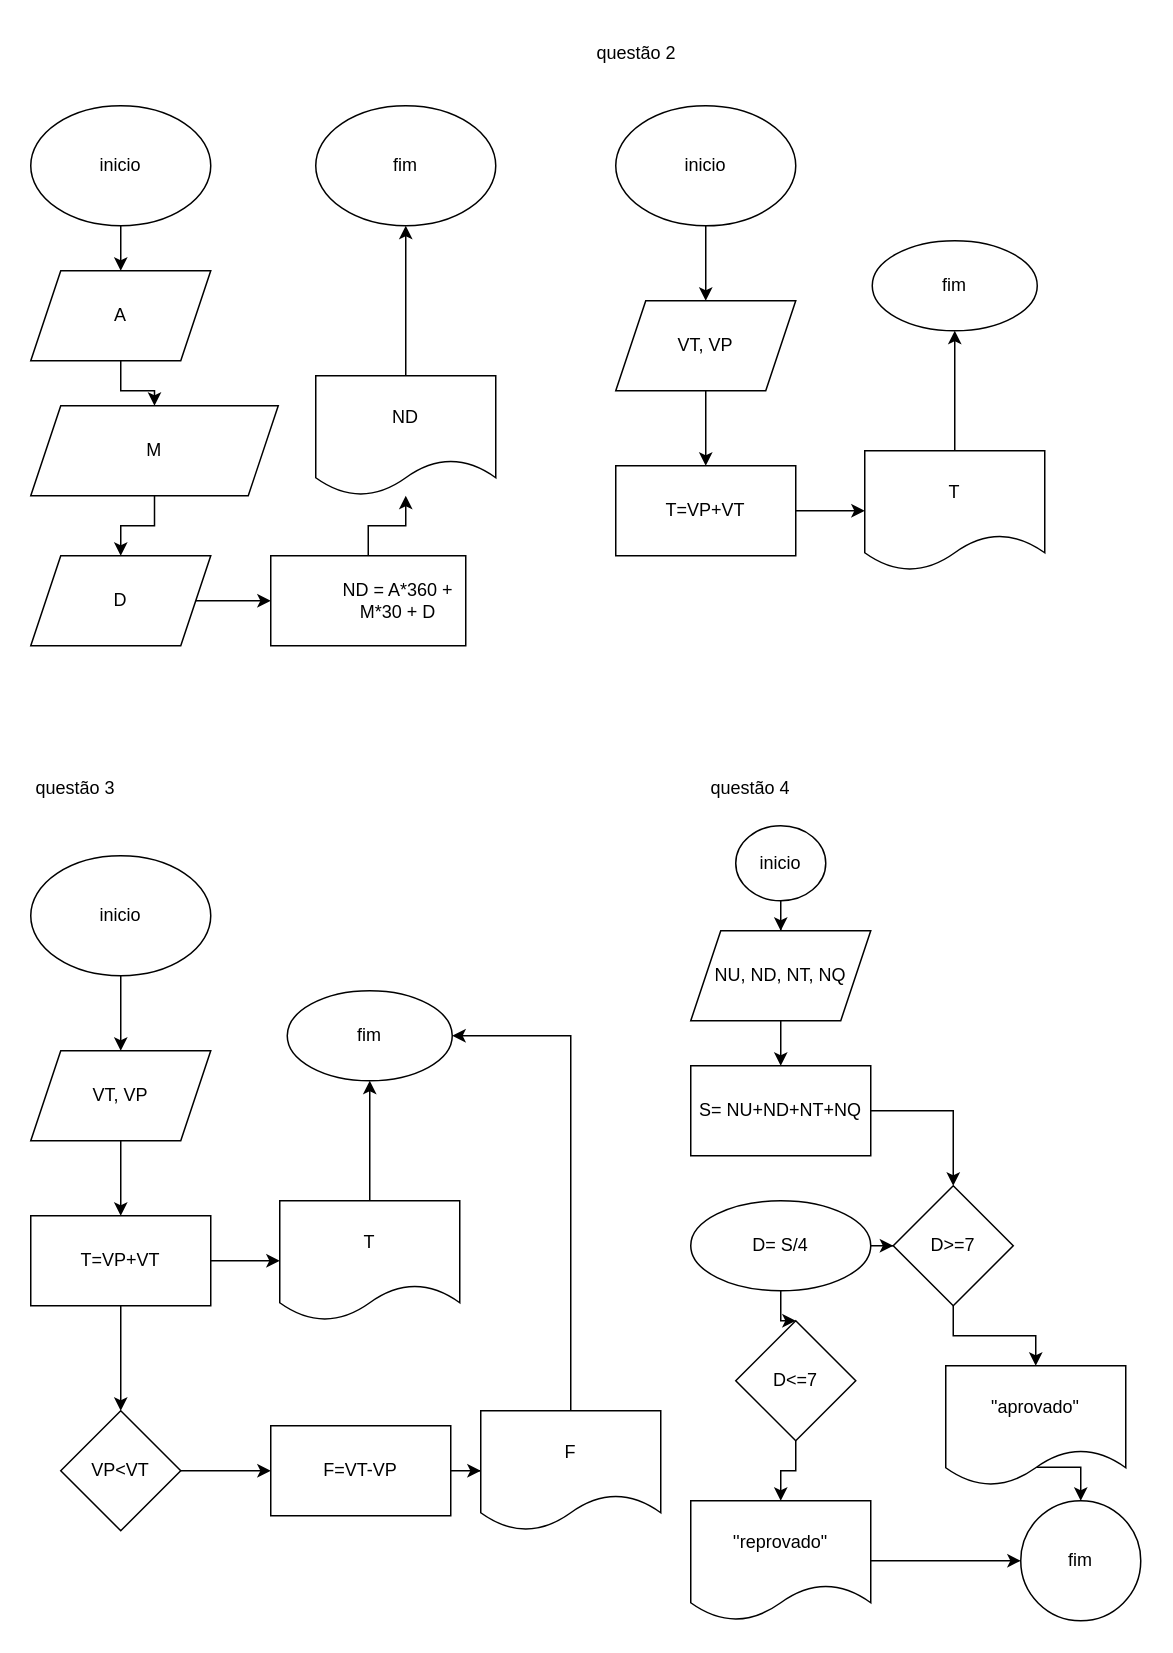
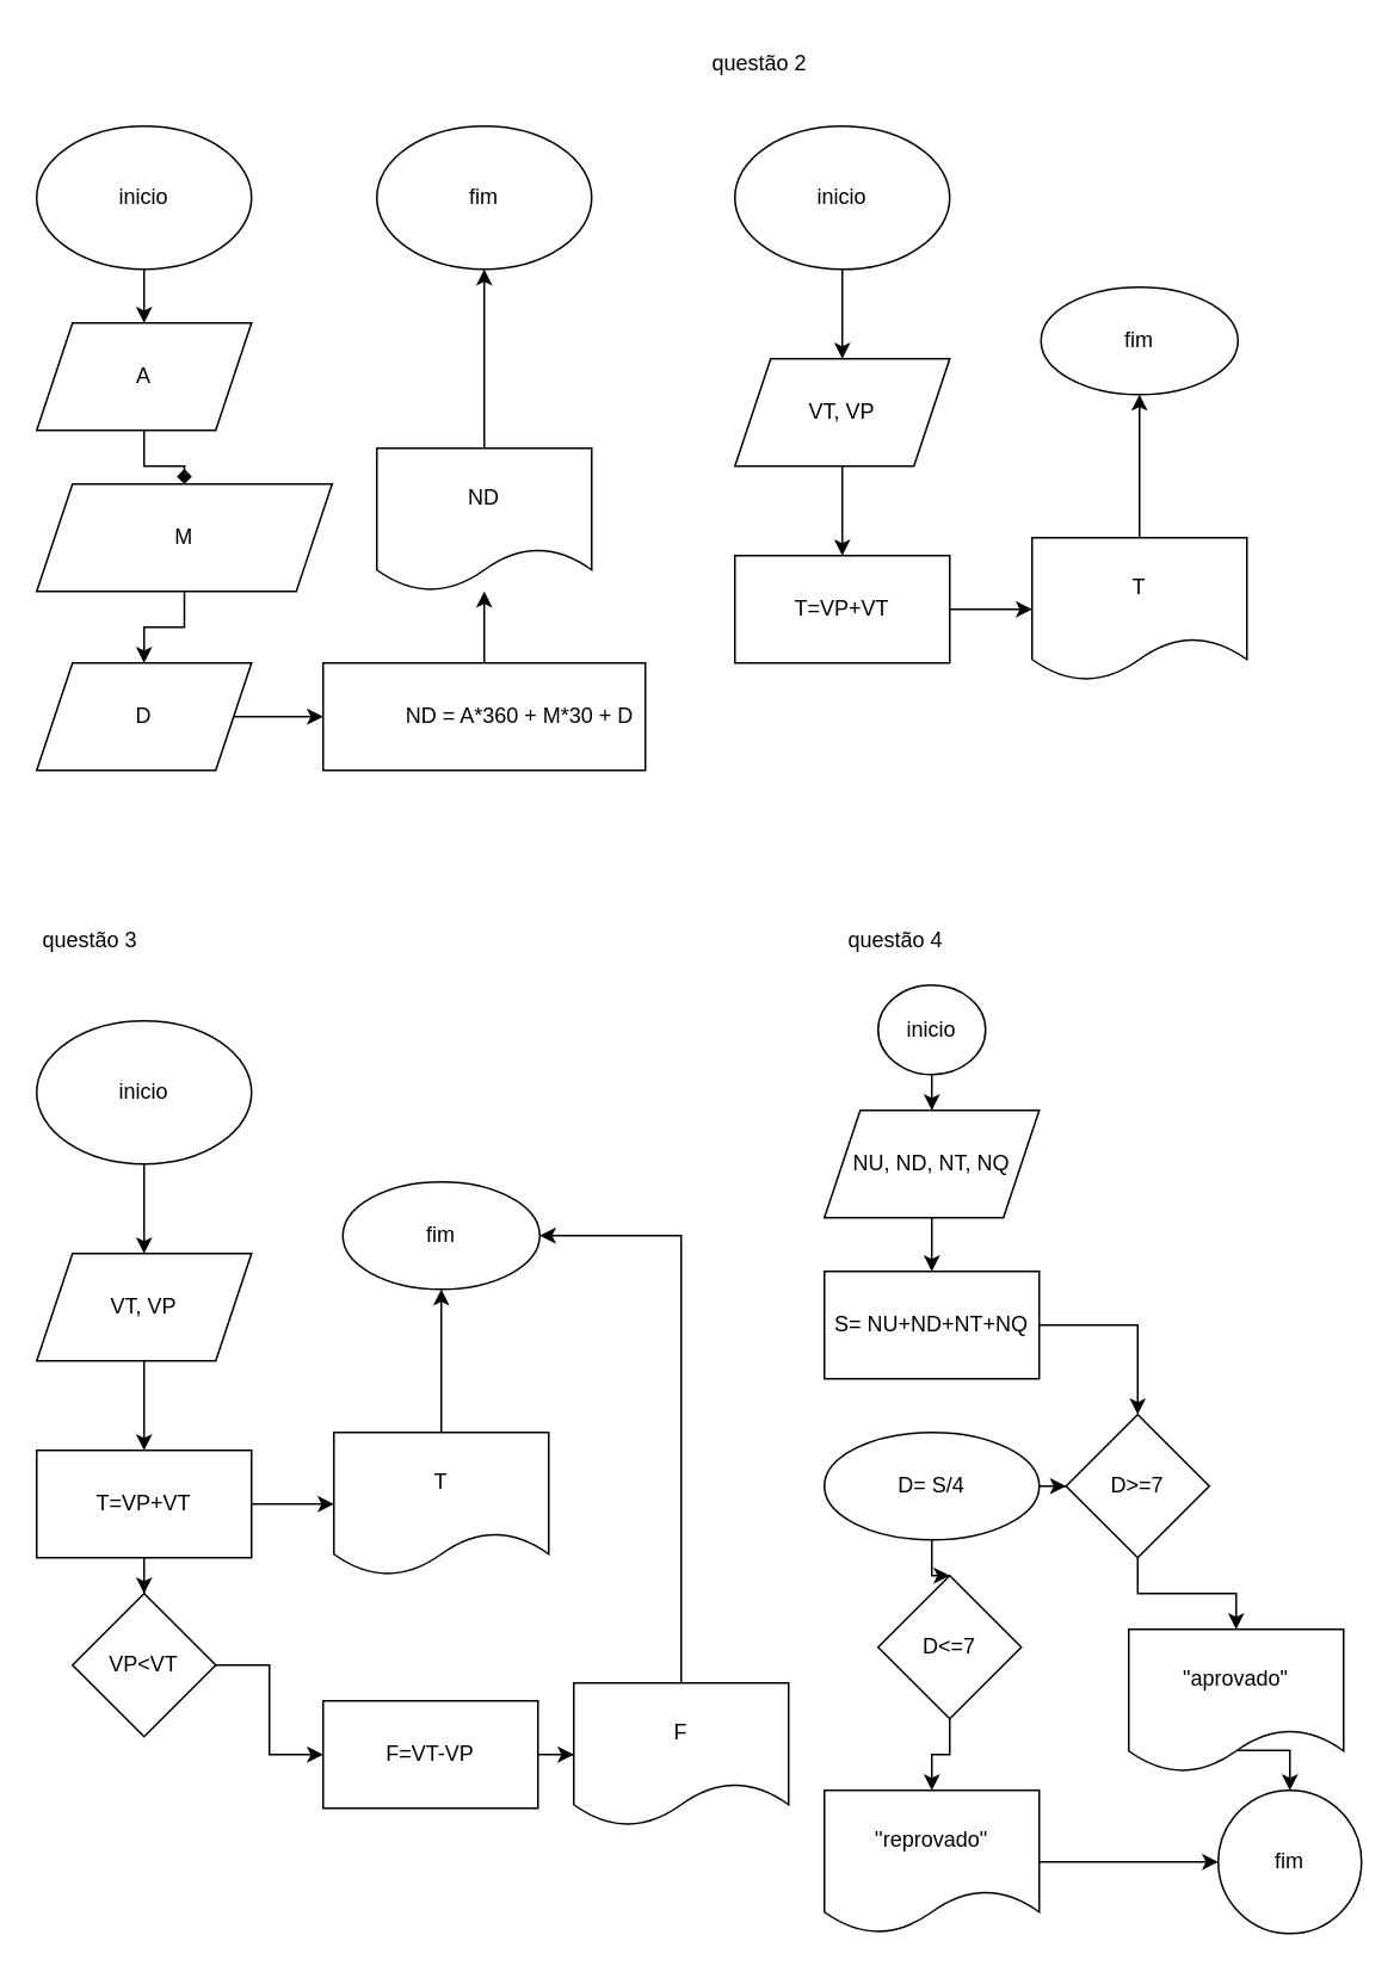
  <mxCell id="0" />
  <mxCell id="1" parent="0" />
  <mxCell id="2" value="" style="edgeStyle=orthogonalEdgeStyle;rounded=0;orthogonalLoop=1;jettySize=auto;html=1;" edge="1" parent="1" source="3" target="5"><mxGeometry relative="1" as="geometry" /></mxCell>
  <mxCell id="3" value="inicio" style="ellipse;whiteSpace=wrap;html=1;" vertex="1" parent="1"><mxGeometry x="20" y="70" width="120" height="80" as="geometry" /></mxCell>
- <mxCell id="4" value="" style="edgeStyle=orthogonalEdgeStyle;rounded=0;orthogonalLoop=1;jettySize=auto;html=1;" edge="1" parent="1" source="5" target="7"><mxGeometry relative="1" as="geometry" /></mxCell>
+ <mxCell id="4" value="" style="edgeStyle=orthogonalEdgeStyle;rounded=0;orthogonalLoop=1;jettySize=auto;html=1;endArrow=diamond;" edge="1" parent="1" source="5" target="7"><mxGeometry relative="1" as="geometry" /></mxCell>
  <mxCell id="5" value="A" style="shape=parallelogram;perimeter=parallelogramPerimeter;whiteSpace=wrap;html=1;fixedSize=1;" vertex="1" parent="1"><mxGeometry x="20" y="180" width="120" height="60" as="geometry" /></mxCell>
  <mxCell id="6" value="" style="edgeStyle=orthogonalEdgeStyle;rounded=0;orthogonalLoop=1;jettySize=auto;html=1;" edge="1" parent="1" source="7" target="9"><mxGeometry relative="1" as="geometry" /></mxCell>
  <mxCell id="7" value="M" style="shape=parallelogram;perimeter=parallelogramPerimeter;whiteSpace=wrap;html=1;fixedSize=1;" vertex="1" parent="1"><mxGeometry x="20" y="270" width="165" height="60" as="geometry" /></mxCell>
  <mxCell id="8" value="" style="edgeStyle=orthogonalEdgeStyle;rounded=0;orthogonalLoop=1;jettySize=auto;html=1;" edge="1" parent="1" source="9" target="11"><mxGeometry relative="1" as="geometry" /></mxCell>
  <mxCell id="9" value="D" style="shape=parallelogram;perimeter=parallelogramPerimeter;whiteSpace=wrap;html=1;fixedSize=1;" vertex="1" parent="1"><mxGeometry x="20" y="370" width="120" height="60" as="geometry" /></mxCell>
  <mxCell id="10" value="" style="edgeStyle=orthogonalEdgeStyle;rounded=0;orthogonalLoop=1;jettySize=auto;html=1;" edge="1" parent="1" source="11" target="13"><mxGeometry relative="1" as="geometry" /></mxCell>
- <mxCell id="11" value="&lt;blockquote style=&quot;margin: 0 0 0 40px; border: none; padding: 0px;&quot;&gt;ND = A*360 + M*30 + D&lt;/blockquote&gt;" style="whiteSpace=wrap;html=1;" vertex="1" parent="1"><mxGeometry x="180" y="370" width="130" height="60" as="geometry" /></mxCell>
+ <mxCell id="11" value="&lt;blockquote style=&quot;margin: 0 0 0 40px; border: none; padding: 0px;&quot;&gt;ND = A*360 + M*30 + D&lt;/blockquote&gt;" style="whiteSpace=wrap;html=1;" vertex="1" parent="1"><mxGeometry x="180" y="370" width="180" height="60" as="geometry" /></mxCell>
  <mxCell id="12" value="" style="edgeStyle=orthogonalEdgeStyle;rounded=0;orthogonalLoop=1;jettySize=auto;html=1;" edge="1" parent="1" source="13" target="14"><mxGeometry relative="1" as="geometry" /></mxCell>
  <mxCell id="13" value="ND" style="shape=document;whiteSpace=wrap;html=1;boundedLbl=1;" vertex="1" parent="1"><mxGeometry x="210" y="250" width="120" height="80" as="geometry" /></mxCell>
  <mxCell id="14" value="fim" style="ellipse;whiteSpace=wrap;html=1;" vertex="1" parent="1"><mxGeometry x="210" y="70" width="120" height="80" as="geometry" /></mxCell>
  <mxCell id="15" value="questão 2" style="text;html=1;align=center;verticalAlign=middle;whiteSpace=wrap;rounded=0;" vertex="1" parent="1"><mxGeometry x="394" y="20" width="60" height="30" as="geometry" /></mxCell>
  <mxCell id="16" value="" style="edgeStyle=orthogonalEdgeStyle;rounded=0;orthogonalLoop=1;jettySize=auto;html=1;" edge="1" parent="1" source="17" target="19"><mxGeometry relative="1" as="geometry" /></mxCell>
  <mxCell id="17" value="inicio" style="ellipse;whiteSpace=wrap;html=1;" vertex="1" parent="1"><mxGeometry x="410" y="70" width="120" height="80" as="geometry" /></mxCell>
  <mxCell id="18" value="" style="edgeStyle=orthogonalEdgeStyle;rounded=0;orthogonalLoop=1;jettySize=auto;html=1;" edge="1" parent="1" source="19" target="21"><mxGeometry relative="1" as="geometry" /></mxCell>
  <mxCell id="19" value="VT, VP" style="shape=parallelogram;perimeter=parallelogramPerimeter;whiteSpace=wrap;html=1;fixedSize=1;" vertex="1" parent="1"><mxGeometry x="410" y="200" width="120" height="60" as="geometry" /></mxCell>
  <mxCell id="20" value="" style="edgeStyle=orthogonalEdgeStyle;rounded=0;orthogonalLoop=1;jettySize=auto;html=1;" edge="1" parent="1" source="21" target="23"><mxGeometry relative="1" as="geometry" /></mxCell>
  <mxCell id="21" value="T=VP+VT" style="whiteSpace=wrap;html=1;" vertex="1" parent="1"><mxGeometry x="410" y="310" width="120" height="60" as="geometry" /></mxCell>
  <mxCell id="22" value="" style="edgeStyle=orthogonalEdgeStyle;rounded=0;orthogonalLoop=1;jettySize=auto;html=1;" edge="1" parent="1" source="23" target="24"><mxGeometry relative="1" as="geometry" /></mxCell>
  <mxCell id="23" value="T" style="shape=document;whiteSpace=wrap;html=1;boundedLbl=1;" vertex="1" parent="1"><mxGeometry x="576" y="300" width="120" height="80" as="geometry" /></mxCell>
  <mxCell id="24" value="fim" style="ellipse;whiteSpace=wrap;html=1;" vertex="1" parent="1"><mxGeometry x="581" y="160" width="110" height="60" as="geometry" /></mxCell>
  <mxCell id="25" value="questão 3" style="text;html=1;align=center;verticalAlign=middle;whiteSpace=wrap;rounded=0;" vertex="1" parent="1"><mxGeometry x="20" y="510" width="60" height="30" as="geometry" /></mxCell>
  <mxCell id="26" value="" style="edgeStyle=orthogonalEdgeStyle;rounded=0;orthogonalLoop=1;jettySize=auto;html=1;" edge="1" parent="1" source="27" target="29"><mxGeometry relative="1" as="geometry" /></mxCell>
  <mxCell id="27" value="inicio" style="ellipse;whiteSpace=wrap;html=1;" vertex="1" parent="1"><mxGeometry x="20" y="570" width="120" height="80" as="geometry" /></mxCell>
  <mxCell id="28" value="" style="edgeStyle=orthogonalEdgeStyle;rounded=0;orthogonalLoop=1;jettySize=auto;html=1;" edge="1" parent="1" source="29" target="32"><mxGeometry relative="1" as="geometry" /></mxCell>
  <mxCell id="29" value="VT, VP" style="shape=parallelogram;perimeter=parallelogramPerimeter;whiteSpace=wrap;html=1;fixedSize=1;" vertex="1" parent="1"><mxGeometry x="20" y="700" width="120" height="60" as="geometry" /></mxCell>
  <mxCell id="30" value="" style="edgeStyle=orthogonalEdgeStyle;rounded=0;orthogonalLoop=1;jettySize=auto;html=1;" edge="1" parent="1" source="32" target="34"><mxGeometry relative="1" as="geometry" /></mxCell>
  <mxCell id="31" value="" style="edgeStyle=orthogonalEdgeStyle;rounded=0;orthogonalLoop=1;jettySize=auto;html=1;" edge="1" parent="1" source="32" target="37"><mxGeometry relative="1" as="geometry" /></mxCell>
  <mxCell id="32" value="T=VP+VT" style="whiteSpace=wrap;html=1;" vertex="1" parent="1"><mxGeometry x="20" y="810" width="120" height="60" as="geometry" /></mxCell>
  <mxCell id="33" value="" style="edgeStyle=orthogonalEdgeStyle;rounded=0;orthogonalLoop=1;jettySize=auto;html=1;" edge="1" parent="1" source="34" target="35"><mxGeometry relative="1" as="geometry" /></mxCell>
  <mxCell id="34" value="T" style="shape=document;whiteSpace=wrap;html=1;boundedLbl=1;" vertex="1" parent="1"><mxGeometry x="186" y="800" width="120" height="80" as="geometry" /></mxCell>
  <mxCell id="35" value="fim" style="ellipse;whiteSpace=wrap;html=1;" vertex="1" parent="1"><mxGeometry x="191" y="660" width="110" height="60" as="geometry" /></mxCell>
  <mxCell id="36" value="" style="edgeStyle=orthogonalEdgeStyle;rounded=0;orthogonalLoop=1;jettySize=auto;html=1;" edge="1" parent="1" source="37" target="39"><mxGeometry relative="1" as="geometry" /></mxCell>
- <mxCell id="37" value="VP&amp;lt;VT" style="rhombus;whiteSpace=wrap;html=1;" vertex="1" parent="1"><mxGeometry x="40" y="940" width="80" height="80" as="geometry" /></mxCell>
+ <mxCell id="37" value="VP&amp;lt;VT" style="rhombus;whiteSpace=wrap;html=1;" vertex="1" parent="1"><mxGeometry x="40" y="890" width="80" height="80" as="geometry" /></mxCell>
  <mxCell id="38" value="" style="edgeStyle=orthogonalEdgeStyle;rounded=0;orthogonalLoop=1;jettySize=auto;html=1;" edge="1" parent="1" source="39" target="40"><mxGeometry relative="1" as="geometry" /></mxCell>
  <mxCell id="39" value="F=VT-VP" style="whiteSpace=wrap;html=1;" vertex="1" parent="1"><mxGeometry x="180" y="950" width="120" height="60" as="geometry" /></mxCell>
  <mxCell id="40" value="F" style="shape=document;whiteSpace=wrap;html=1;boundedLbl=1;" vertex="1" parent="1"><mxGeometry x="320" y="940" width="120" height="80" as="geometry" /></mxCell>
  <mxCell id="41" value="" style="endArrow=classic;html=1;rounded=0;exitX=0.5;exitY=0;exitDx=0;exitDy=0;entryX=1;entryY=0.5;entryDx=0;entryDy=0;" edge="1" parent="1" source="40" target="35"><mxGeometry width="50" height="50" relative="1" as="geometry"><mxPoint x="190" y="910" as="sourcePoint" /><mxPoint x="240" y="860" as="targetPoint" /><Array as="points"><mxPoint x="380" y="690" /></Array></mxGeometry></mxCell>
  <mxCell id="42" value="questão 4" style="text;html=1;align=center;verticalAlign=middle;whiteSpace=wrap;rounded=0;" vertex="1" parent="1"><mxGeometry x="470" y="510" width="60" height="30" as="geometry" /></mxCell>
  <mxCell id="43" value="" style="edgeStyle=orthogonalEdgeStyle;rounded=0;orthogonalLoop=1;jettySize=auto;html=1;" edge="1" parent="1" source="44" target="46"><mxGeometry relative="1" as="geometry" /></mxCell>
  <mxCell id="44" value="inicio" style="ellipse;whiteSpace=wrap;html=1;" vertex="1" parent="1"><mxGeometry x="490" y="550" width="60" height="50" as="geometry" /></mxCell>
  <mxCell id="45" value="" style="edgeStyle=orthogonalEdgeStyle;rounded=0;orthogonalLoop=1;jettySize=auto;html=1;" edge="1" parent="1" source="46" target="48"><mxGeometry relative="1" as="geometry" /></mxCell>
  <mxCell id="46" value="NU, ND, NT, NQ" style="shape=parallelogram;perimeter=parallelogramPerimeter;whiteSpace=wrap;html=1;fixedSize=1;" vertex="1" parent="1"><mxGeometry x="460" y="620" width="120" height="60" as="geometry" /></mxCell>
  <mxCell id="47" value="" style="edgeStyle=orthogonalEdgeStyle;rounded=0;orthogonalLoop=1;jettySize=auto;html=1;" edge="1" parent="1" source="48" target="53"><mxGeometry relative="1" as="geometry" /></mxCell>
  <mxCell id="48" value="S= NU+ND+NT+NQ" style="whiteSpace=wrap;html=1;" vertex="1" parent="1"><mxGeometry x="460" y="710" width="120" height="60" as="geometry" /></mxCell>
  <mxCell id="49" value="" style="edgeStyle=orthogonalEdgeStyle;rounded=0;orthogonalLoop=1;jettySize=auto;html=1;" edge="1" parent="1" source="51" target="53"><mxGeometry relative="1" as="geometry" /></mxCell>
  <mxCell id="50" value="" style="edgeStyle=orthogonalEdgeStyle;rounded=0;orthogonalLoop=1;jettySize=auto;html=1;" edge="1" parent="1" source="51" target="55"><mxGeometry relative="1" as="geometry" /></mxCell>
  <mxCell id="51" value="D= S/4" style="ellipse;whiteSpace=wrap;html=1;" vertex="1" parent="1"><mxGeometry x="460" y="800" width="120" height="60" as="geometry" /></mxCell>
  <mxCell id="52" value="" style="edgeStyle=orthogonalEdgeStyle;rounded=0;orthogonalLoop=1;jettySize=auto;html=1;" edge="1" parent="1" source="53" target="60"><mxGeometry relative="1" as="geometry" /></mxCell>
  <mxCell id="53" value="D&amp;gt;=7" style="rhombus;whiteSpace=wrap;html=1;" vertex="1" parent="1"><mxGeometry x="595" y="790" width="80" height="80" as="geometry" /></mxCell>
  <mxCell id="54" value="" style="edgeStyle=orthogonalEdgeStyle;rounded=0;orthogonalLoop=1;jettySize=auto;html=1;" edge="1" parent="1" source="55" target="57"><mxGeometry relative="1" as="geometry" /></mxCell>
  <mxCell id="55" value="D&amp;lt;=7" style="rhombus;whiteSpace=wrap;html=1;" vertex="1" parent="1"><mxGeometry x="490" y="880" width="80" height="80" as="geometry" /></mxCell>
  <mxCell id="56" value="" style="edgeStyle=orthogonalEdgeStyle;rounded=0;orthogonalLoop=1;jettySize=auto;html=1;" edge="1" parent="1" source="57" target="58"><mxGeometry relative="1" as="geometry" /></mxCell>
  <mxCell id="57" value="''reprovado&quot;" style="shape=document;whiteSpace=wrap;html=1;boundedLbl=1;" vertex="1" parent="1"><mxGeometry x="460" y="1000" width="120" height="80" as="geometry" /></mxCell>
  <mxCell id="58" value="fim" style="ellipse;whiteSpace=wrap;html=1;" vertex="1" parent="1"><mxGeometry x="680" y="1000" width="80" height="80" as="geometry" /></mxCell>
  <mxCell id="59" value="" style="edgeStyle=orthogonalEdgeStyle;rounded=0;orthogonalLoop=1;jettySize=auto;html=1;exitX=0.479;exitY=0.846;exitDx=0;exitDy=0;exitPerimeter=0;entryX=0.5;entryY=0;entryDx=0;entryDy=0;" edge="1" parent="1" source="60" target="58"><mxGeometry relative="1" as="geometry"><mxPoint x="718" y="990" as="targetPoint" /></mxGeometry></mxCell>
  <mxCell id="60" value="&quot;aprovado&quot;" style="shape=document;whiteSpace=wrap;html=1;boundedLbl=1;" vertex="1" parent="1"><mxGeometry x="630" y="910" width="120" height="80" as="geometry" /></mxCell>
